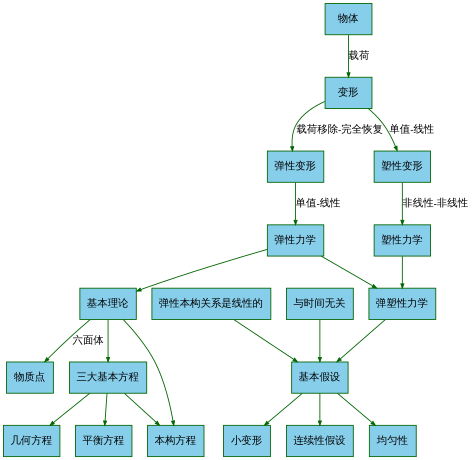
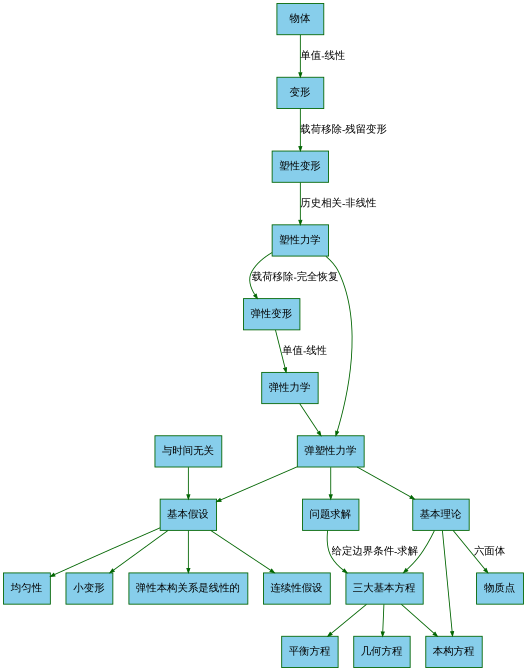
  digraph {
    arrowsize=0.1
    fontname="Liberation Sans"
    fontsize=10.5
    rankdir=TB
    shape=circle
    node [color=darkgreen fillcolor=" skyblue" fontname="Liberation Sans" fontsize=12 shape=box style=filled]
    edge [arrowsize=0.5 color=darkgreen fontname="Liberation Sans" fontsize=12]
    n1 [label="物体"]
    n2 [label="变形"]
    n3 [label="弹性变形"]
    n4 [label="塑性变形"]
    n5 [label="弹性力学"]
    n6 [label="塑性力学"]
    n7 [label="弹塑性力学"]
    n8 [label="基本理论"]
+   n9 [label="问题求解"]
    n10 [label="基本假设"]
    n11 [label="物质点"]
    n12 [label="三大基本方程"]
    n13 [label="本构方程"]
    n14 [label="连续性假设"]
    n15 [label="均匀性"]
    n16 [label="小变形"]
    n17 [label="弹性本构关系是线性的"]
    n18 [label="平衡方程"]
    n19 [label="几何方程"]
    n20 [label="与时间无关"]
-   n1 -> n2 [label="载荷"]
-   n2 -> n3 [label="载荷移除-完全恢复"]
-   n2 -> n4 [label="单值-线性"]
+   n1 -> n2 [label="单值-线性"]
+   n6 -> n3 [label="载荷移除-完全恢复"]
+   n2 -> n4 [label="载荷移除-残留变形"]
    n3 -> n5 [label="单值-线性"]
-   n4 -> n6 [label="非线性-非线性"]
+   n4 -> n6 [label="历史相关-非线性"]
    n5 -> n7
    n6 -> n7
-   n5 -> n8
+   n7 -> n8
+   n7 -> n9
    n7 -> n10
    n8 -> n11 [label="六面体"]
    n8 -> n12
    n8 -> n13
+   n9 -> n12 [label="给定边界条件-求解"]
    n10 -> n14
    n10 -> n15
    n10 -> n16
-   n17 -> n10
+   n10 -> n17
    n12 -> n13
    n12 -> n18
    n12 -> n19
    n20 -> n10
  }
